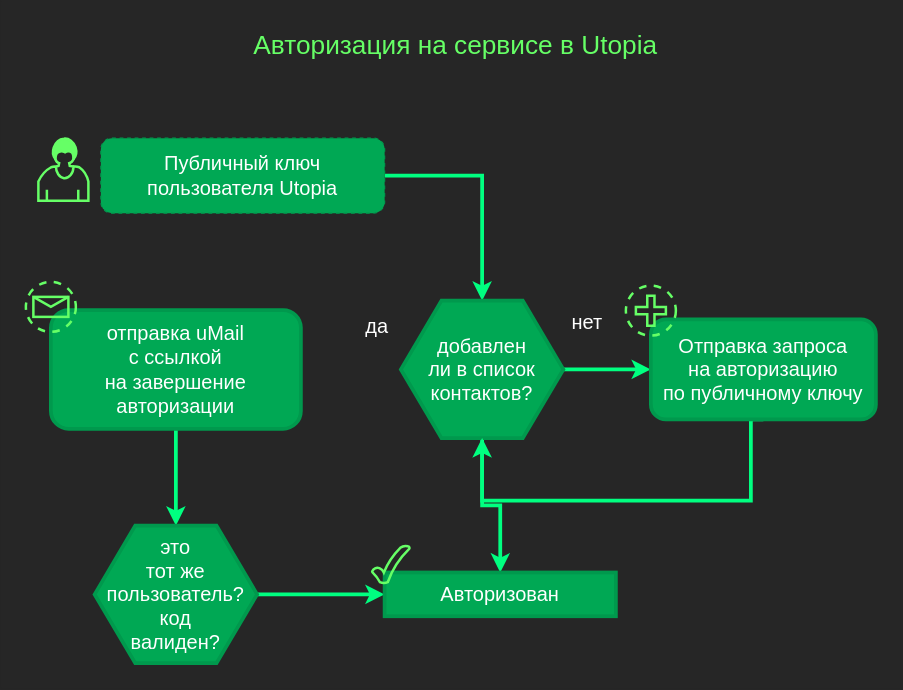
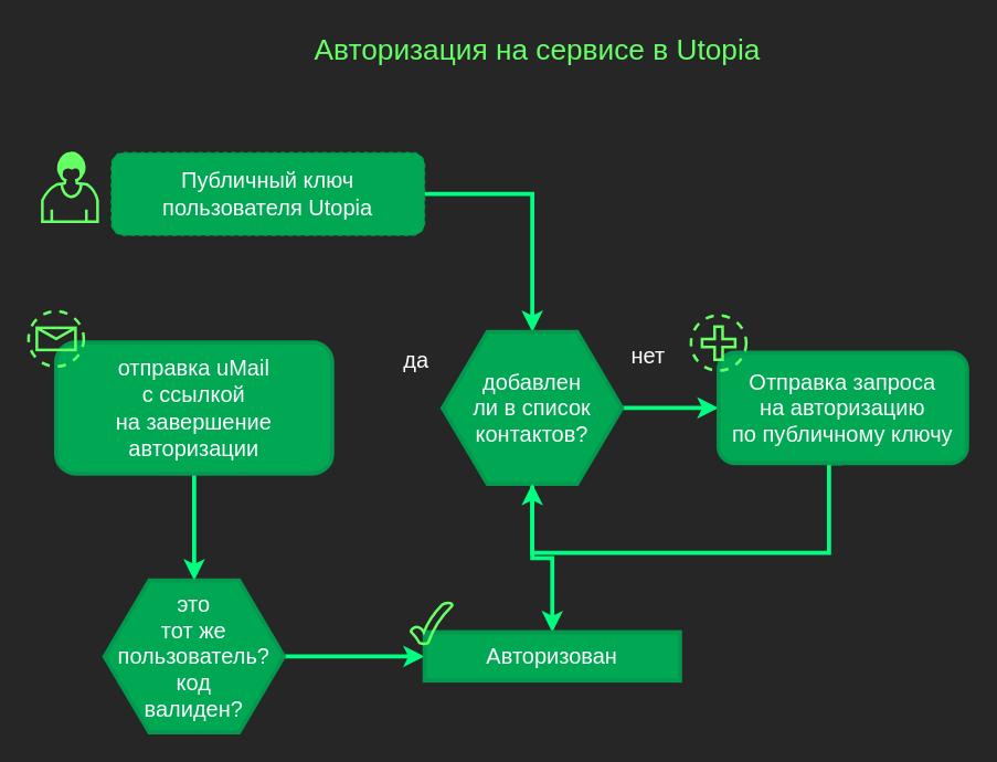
  <mxCell id="0" />
  <mxCell id="1" parent="0" />
- <mxCell id="2" value="Авторизация на сервисе в Utopia" style="text;html=1;strokeColor=none;fillColor=none;align=center;verticalAlign=middle;whiteSpace=wrap;rounded=0;fontSize=21;fontColor=#66FF66;fontStyle=0" parent="1" vertex="1"><mxGeometry x="57" y="20" width="614" height="30" as="geometry" /></mxCell>
+ <mxCell id="2" value="Авторизация на сервисе в Utopia" style="text;html=1;strokeColor=none;fillColor=none;align=center;verticalAlign=middle;whiteSpace=wrap;rounded=0;fontSize=21;fontColor=#66FF66;fontStyle=0" parent="1" vertex="1"><mxGeometry x="82" y="20" width="614" height="30" as="geometry" /></mxCell>
  <mxCell id="3" value="" style="edgeStyle=orthogonalEdgeStyle;rounded=0;orthogonalLoop=1;jettySize=auto;html=1;strokeColor=#00FF80;fontSize=21;fontColor=#FFFFFF;strokeWidth=3;" parent="1" source="4" target="8" edge="1"><mxGeometry relative="1" as="geometry"><mxPoint x="403" y="140" as="targetPoint" /></mxGeometry></mxCell>
  <mxCell id="4" value="Публичный ключ пользователя Utopia" style="rounded=1;whiteSpace=wrap;html=1;fontSize=16;fillColor=#00A854;strokeColor=#00994D;fontColor=#FFFFFF;dashed=1;" parent="1" vertex="1"><mxGeometry x="80" y="110" width="227" height="60" as="geometry" /></mxCell>
  <mxCell id="5" value="" style="shape=mxgraph.bpmn.user_task;html=1;outlineConnect=0;rounded=1;strokeColor=#66FF66;strokeWidth=2;fillColor=none;fontSize=16;fontColor=#0A0A0A;verticalAlign=top;gradientColor=none;labelBackgroundColor=#ffffff;" parent="1" vertex="1"><mxGeometry x="30" y="110" width="40" height="50" as="geometry" /></mxCell>
  <mxCell id="6" style="edgeStyle=orthogonalEdgeStyle;rounded=0;orthogonalLoop=1;jettySize=auto;html=1;exitX=1;exitY=0.5;exitDx=0;exitDy=0;strokeColor=#00FF80;strokeWidth=3;fontSize=16;fontColor=#FFFFFF;" parent="1" source="8" target="10" edge="1"><mxGeometry relative="1" as="geometry" /></mxCell>
  <mxCell id="7" value="" style="edgeStyle=orthogonalEdgeStyle;rounded=0;orthogonalLoop=1;jettySize=auto;html=1;strokeColor=#00FF80;strokeWidth=3;fontSize=16;fontColor=#FFFFFF;" parent="1" source="8" target="17" edge="1"><mxGeometry relative="1" as="geometry"><mxPoint x="240" y="295" as="targetPoint" /></mxGeometry></mxCell>
  <mxCell id="8" value="добавлен&lt;br&gt;ли в список контактов?" style="shape=hexagon;html=1;whiteSpace=wrap;perimeter=hexagonPerimeter;rounded=0;strokeColor=#00994D;strokeWidth=3;fillColor=#00A854;fontSize=16;fontColor=#FFFFFF;" parent="1" vertex="1"><mxGeometry x="320" y="240" width="130" height="110" as="geometry" /></mxCell>
  <mxCell id="9" style="edgeStyle=orthogonalEdgeStyle;rounded=0;orthogonalLoop=1;jettySize=auto;html=1;exitX=0.5;exitY=1;exitDx=0;exitDy=0;strokeColor=#00FF80;strokeWidth=3;fontSize=16;fontColor=#FFFFFF;entryX=0.5;entryY=1;entryDx=0;entryDy=0;" parent="1" source="10" target="8" edge="1"><mxGeometry relative="1" as="geometry"><mxPoint x="400" y="450" as="targetPoint" /><Array as="points"><mxPoint x="600" y="400" /><mxPoint x="385" y="400" /></Array></mxGeometry></mxCell>
  <mxCell id="10" value="Отправка запроса&lt;br&gt;на авторизацию&lt;br&gt;по публичному ключу" style="rounded=1;whiteSpace=wrap;html=1;strokeColor=#00994D;strokeWidth=3;fillColor=#00A854;fontSize=16;fontColor=#FFFFFF;" parent="1" vertex="1"><mxGeometry x="520" y="255" width="180" height="80" as="geometry" /></mxCell>
  <mxCell id="11" value="нет" style="text;html=1;resizable=0;points=[];autosize=1;align=left;verticalAlign=top;spacingTop=-4;fontSize=16;fontColor=#FFFFFF;" parent="1" vertex="1"><mxGeometry x="455" y="245" width="40" height="20" as="geometry" /></mxCell>
  <mxCell id="12" value="да" style="text;html=1;resizable=0;points=[];autosize=1;align=left;verticalAlign=top;spacingTop=-4;fontSize=16;fontColor=#FFFFFF;" parent="1" vertex="1"><mxGeometry x="290" y="248" width="30" height="20" as="geometry" /></mxCell>
  <mxCell id="13" style="edgeStyle=orthogonalEdgeStyle;rounded=0;orthogonalLoop=1;jettySize=auto;html=1;exitX=0.5;exitY=1;exitDx=0;exitDy=0;strokeColor=#00FF80;strokeWidth=3;fontSize=16;fontColor=#FFFFFF;" parent="1" source="14" target="16" edge="1"><mxGeometry relative="1" as="geometry" /></mxCell>
  <mxCell id="14" value="отправка uMail&lt;br&gt;с ссылкой&lt;br&gt;на завершение авторизации" style="rounded=1;whiteSpace=wrap;html=1;strokeColor=#00994D;strokeWidth=3;fillColor=#00A854;fontSize=16;fontColor=#FFFFFF;" parent="1" vertex="1"><mxGeometry x="40" y="247.5" width="200" height="95" as="geometry" /></mxCell>
  <mxCell id="15" style="edgeStyle=orthogonalEdgeStyle;rounded=0;orthogonalLoop=1;jettySize=auto;html=1;exitX=1;exitY=0.5;exitDx=0;exitDy=0;strokeColor=#00FF80;strokeWidth=3;fontSize=16;fontColor=#FFFFFF;" parent="1" source="16" target="17" edge="1"><mxGeometry relative="1" as="geometry" /></mxCell>
  <mxCell id="16" value="это&lt;br&gt;тот же пользователь?&lt;br&gt;код&lt;br&gt;валиден?" style="shape=hexagon;html=1;whiteSpace=wrap;perimeter=hexagonPerimeter;rounded=0;strokeColor=#00994D;strokeWidth=3;fillColor=#00A854;fontSize=16;fontColor=#FFFFFF;" parent="1" vertex="1"><mxGeometry x="75" y="420" width="130" height="110" as="geometry" /></mxCell>
  <mxCell id="17" value="Авторизован" style="rounded=0;whiteSpace=wrap;html=1;strokeColor=#00994D;strokeWidth=3;fillColor=#00A854;fontSize=16;fontColor=#FFFFFF;gradientColor=none;" parent="1" vertex="1"><mxGeometry x="307" y="457.5" width="185" height="35" as="geometry" /></mxCell>
  <mxCell id="18" value="" style="shape=mxgraph.bpmn.shape;html=1;verticalLabelPosition=bottom;labelBackgroundColor=#ffffff;verticalAlign=top;align=center;perimeter=ellipsePerimeter;outlineConnect=0;outline=eventNonint;symbol=message;rounded=1;strokeColor=#66FF66;strokeWidth=2;fillColor=none;gradientColor=none;fontSize=16;fontColor=#0A0A0A;" parent="1" vertex="1"><mxGeometry x="20" y="225" width="40" height="40" as="geometry" /></mxCell>
  <mxCell id="19" value="" style="shape=mxgraph.bpmn.shape;html=1;verticalLabelPosition=bottom;labelBackgroundColor=#ffffff;verticalAlign=top;align=center;perimeter=ellipsePerimeter;outlineConnect=0;outline=eventNonint;symbol=parallelMultiple;rounded=1;strokeColor=#66FF66;strokeWidth=2;fillColor=none;gradientColor=none;fontSize=16;fontColor=#0A0A0A;" parent="1" vertex="1"><mxGeometry x="500" y="228" width="40" height="40" as="geometry" /></mxCell>
  <mxCell id="20" value="" style="verticalLabelPosition=bottom;verticalAlign=top;html=1;shape=mxgraph.basic.tick;rounded=1;strokeColor=#66FF66;strokeWidth=2;fillColor=none;gradientColor=none;fontSize=16;fontColor=#66FF66;" parent="1" vertex="1"><mxGeometry x="297" y="436" width="30" height="30" as="geometry" /></mxCell>
